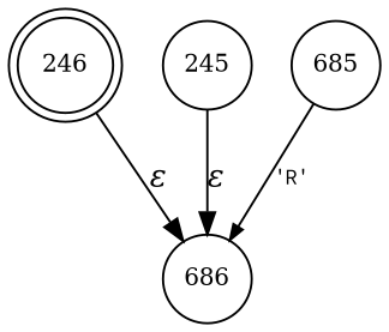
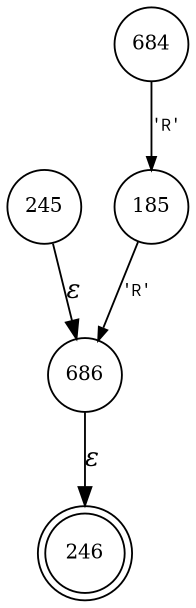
  digraph {
    rankdir=TB
    node [fixedsize=true fontsize=11 shape=circle peripheries=1]
    edge [fontname="Times-Italic"]
    n1 [label=246 shape=doublecircle width=.6 peripheries=""]
    n2 [label=245 width=.55]
    n3 [label=686 width=.55]
-   n5 [label=685 width=.55]
+   n4 [label=684 width=.55]
+   n5 [label=185 width=.55]
    n2 -> n3 [label="&epsilon;"]
-   n1 -> n3 [label="&epsilon;"]
+   n3 -> n1 [label="&epsilon;"]
+   n4 -> n5 [arrowhead=normal arrowsize=.7 fontname=Courier fontsize=11 label="'R'"]
    n5 -> n3 [arrowhead=normal arrowsize=.7 fontname=Courier fontsize=11 label="'R'"]
  }
